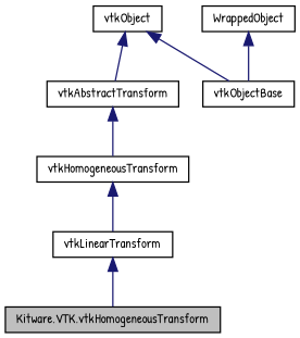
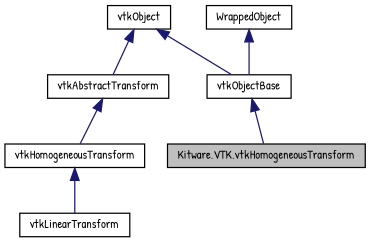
  digraph {
    fontname="Patrick Hand"
    node [color=black fontname="Patrick Hand" fontsize=10 shape=record]
    edge [color=midnightblue dir=back fontname="Patrick Hand" fontsize=10 labelfontname=FreeSans labelfontsize=10 style=solid]
    n1 [fillcolor=grey75 fontcolor=black height=0.2 label="Kitware.VTK.vtkHomogeneousTransform" style=filled width=0.4]
    n2 [height=0.2 label=vtkLinearTransform width=0.4]
    n3 [height=0.2 label=vtkHomogeneousTransform width=0.4]
    n4 [height=0.2 label=vtkAbstractTransform width=0.4]
    n5 [height=0.2 label=vtkObject width=0.4]
    n6 [height=0.2 label=vtkObjectBase width=0.4]
    n7 [height=0.2 label=WrappedObject width=0.4]
-   n2 -> n1
+   n6 -> n1
    n3 -> n2
    n4 -> n3
    n5 -> n4
    n5 -> n6
    n7 -> n6
  }
